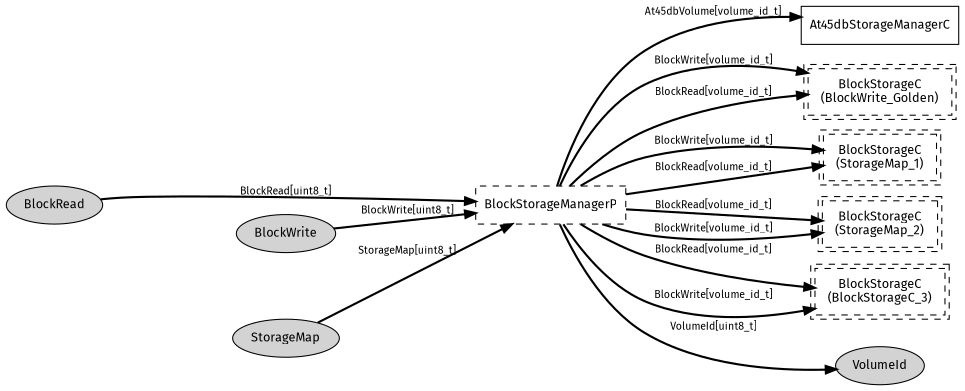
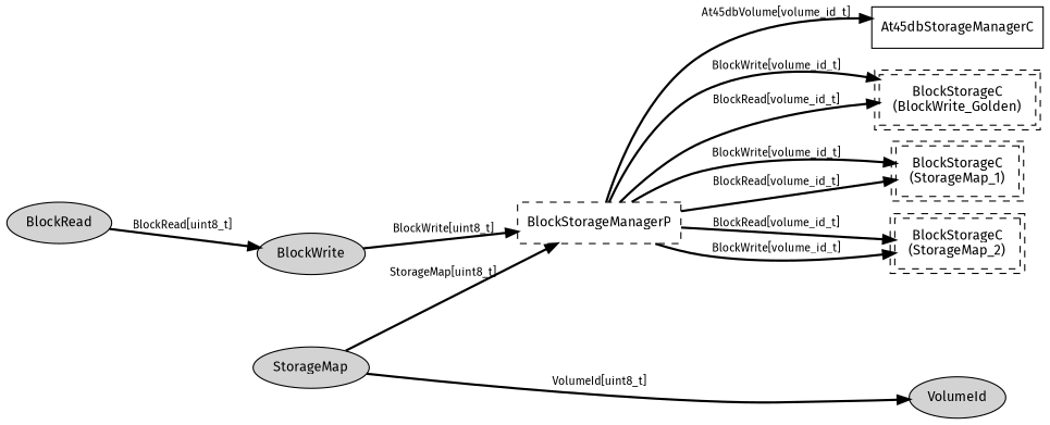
  digraph {
    fontname="Fira Sans"
    rankdir=LR
    node [fontname="Fira Sans" fontsize=12 shape=box style=dashed]
    edge [fontname="Fira Sans" fontsize=10 style=bold]
    n1 [label=BlockRead shape=ellipse style=filled]
    n2 [label=BlockStorageManagerP]
    n3 [label=VolumeId shape=ellipse style=filled]
    n4 [label="BlockStorageC\n(BlockWrite_Golden)" peripheries=2]
    n5 [label="BlockStorageC\n(StorageMap_1)" peripheries=2]
    n6 [label="BlockStorageC\n(StorageMap_2)" peripheries=2]
-   n7 [label="BlockStorageC\n(BlockStorageC_3)" peripheries=2]
    At45dbStorageManagerC [style=""]
    n9 [label=BlockWrite shape=ellipse style=filled]
    n10 [label=StorageMap shape=ellipse style=filled]
-   n1 -> n2 [label="BlockRead[uint8_t]"]
-   n2 -> n3 [label="VolumeId[uint8_t]"]
+   n1 -> n9 [label="BlockRead[uint8_t]"]
+   n10 -> n3 [label="VolumeId[uint8_t]"]
    n2 -> n4 [label="BlockRead[volume_id_t]"]
    n2 -> n4 [label="BlockWrite[volume_id_t]"]
    n2 -> n5 [label="BlockRead[volume_id_t]"]
    n2 -> n5 [label="BlockWrite[volume_id_t]"]
    n2 -> n6 [label="BlockRead[volume_id_t]"]
    n2 -> n6 [label="BlockWrite[volume_id_t]"]
-   n2 -> n7 [label="BlockRead[volume_id_t]"]
-   n2 -> n7 [label="BlockWrite[volume_id_t]"]
    n2 -> At45dbStorageManagerC [label="At45dbVolume[volume_id_t]"]
    n9 -> n2 [label="BlockWrite[uint8_t]"]
    n10 -> n2 [label="StorageMap[uint8_t]"]
  }
